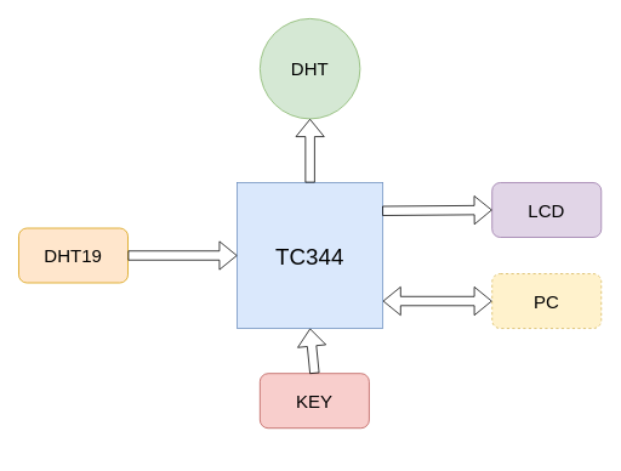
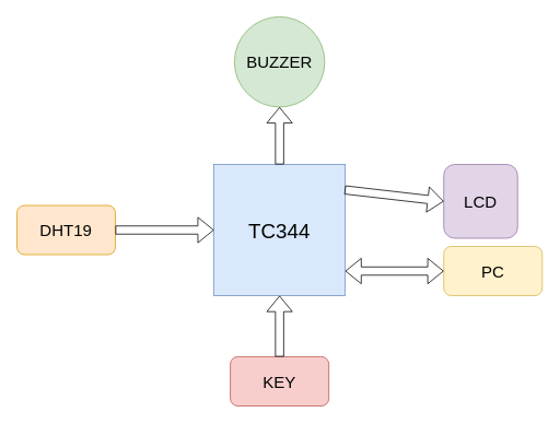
  <mxCell id="0" />
  <mxCell id="1" parent="0" />
  <mxCell id="2" value="&lt;font style=&quot;font-size: 20px;&quot;&gt;DHT19&lt;/font&gt;" style="rounded=1;whiteSpace=wrap;html=1;fillColor=#ffe6cc;strokeColor=#d79b00;" vertex="1" parent="1"><mxGeometry x="20" y="250" width="120" height="60" as="geometry" /></mxCell>
- <mxCell id="3" value="&lt;font style=&quot;font-size: 20px;&quot;&gt;KEY&lt;/font&gt;" style="rounded=1;whiteSpace=wrap;html=1;fillColor=#f8cecc;strokeColor=#b85450;" vertex="1" parent="1"><mxGeometry x="285" y="409.5" width="120" height="60" as="geometry" /></mxCell>
+ <mxCell id="3" value="&lt;font style=&quot;font-size: 20px;&quot;&gt;KEY&lt;/font&gt;" style="rounded=1;whiteSpace=wrap;html=1;fillColor=#f8cecc;strokeColor=#b85450;" vertex="1" parent="1"><mxGeometry x="280" y="434.5" width="120" height="60" as="geometry" /></mxCell>
  <mxCell id="4" value="&lt;font style=&quot;font-size: 25px;&quot;&gt;TC344&lt;/font&gt;" style="whiteSpace=wrap;html=1;aspect=fixed;fillColor=#dae8fc;strokeColor=#6c8ebf;fontSize=25;" vertex="1" parent="1"><mxGeometry x="260" y="200" width="160" height="160" as="geometry" /></mxCell>
- <mxCell id="5" value="&lt;font style=&quot;font-size: 20px;&quot;&gt;LCD&lt;/font&gt;" style="rounded=1;whiteSpace=wrap;html=1;fillColor=#e1d5e7;strokeColor=#9673a6;" vertex="1" parent="1"><mxGeometry x="540" y="200" width="120" height="60" as="geometry" /></mxCell>
- <mxCell id="6" value="&lt;font style=&quot;font-size: 20px;&quot;&gt;PC&lt;/font&gt;" style="rounded=1;whiteSpace=wrap;html=1;fillColor=#fff2cc;strokeColor=#d6b656;dashed=1;" vertex="1" parent="1"><mxGeometry x="540" y="300" width="120" height="60" as="geometry" /></mxCell>
- <mxCell id="7" value="DHT" style="ellipse;whiteSpace=wrap;html=1;aspect=fixed;fontFamily=Helvetica;fontSize=20;fillColor=#d5e8d4;strokeColor=#82b366;" vertex="1" parent="1"><mxGeometry x="285" y="20" width="110" height="110" as="geometry" /></mxCell>
+ <mxCell id="5" value="&lt;font style=&quot;font-size: 20px;&quot;&gt;LCD&lt;/font&gt;" style="rounded=1;whiteSpace=wrap;html=1;fillColor=#e1d5e7;strokeColor=#9673a6;" vertex="1" parent="1"><mxGeometry x="540" y="200" width="90" height="90" as="geometry" /></mxCell>
+ <mxCell id="6" value="&lt;font style=&quot;font-size: 20px;&quot;&gt;PC&lt;/font&gt;" style="rounded=1;whiteSpace=wrap;html=1;fillColor=#fff2cc;strokeColor=#d6b656;" vertex="1" parent="1"><mxGeometry x="540" y="300" width="120" height="60" as="geometry" /></mxCell>
+ <mxCell id="7" value="BUZZER" style="ellipse;whiteSpace=wrap;html=1;aspect=fixed;fontFamily=Helvetica;fontSize=20;fillColor=#d5e8d4;strokeColor=#82b366;" vertex="1" parent="1"><mxGeometry x="285" y="20" width="110" height="110" as="geometry" /></mxCell>
  <mxCell id="8" value="" style="shape=flexArrow;endArrow=classic;html=1;rounded=0;fontFamily=Helvetica;fontSize=20;entryX=0.5;entryY=1;entryDx=0;entryDy=0;exitX=0.5;exitY=0;exitDx=0;exitDy=0;" edge="1" parent="1" source="3" target="4"><mxGeometry width="50" height="50" relative="1" as="geometry"><mxPoint x="340" y="430" as="sourcePoint" /><mxPoint x="360" y="260" as="targetPoint" /></mxGeometry></mxCell>
  <mxCell id="9" value="" style="shape=flexArrow;endArrow=classic;html=1;rounded=0;fontFamily=Helvetica;fontSize=20;" edge="1" parent="1" source="4"><mxGeometry width="50" height="50" relative="1" as="geometry"><mxPoint x="310" y="310" as="sourcePoint" /><mxPoint x="340" y="130" as="targetPoint" /></mxGeometry></mxCell>
  <mxCell id="10" value="" style="shape=flexArrow;endArrow=classic;html=1;rounded=0;fontFamily=Helvetica;fontSize=20;exitX=1;exitY=0.5;exitDx=0;exitDy=0;entryX=0;entryY=0.5;entryDx=0;entryDy=0;" edge="1" parent="1" source="2" target="4"><mxGeometry width="50" height="50" relative="1" as="geometry"><mxPoint x="310" y="310" as="sourcePoint" /><mxPoint x="360" y="260" as="targetPoint" /></mxGeometry></mxCell>
  <mxCell id="11" value="" style="shape=flexArrow;endArrow=classic;html=1;rounded=0;fontFamily=Helvetica;fontSize=20;entryX=0;entryY=0.5;entryDx=0;entryDy=0;exitX=0.996;exitY=0.194;exitDx=0;exitDy=0;exitPerimeter=0;" edge="1" parent="1" source="4" target="5"><mxGeometry width="50" height="50" relative="1" as="geometry"><mxPoint x="310" y="310" as="sourcePoint" /><mxPoint x="360" y="260" as="targetPoint" /></mxGeometry></mxCell>
  <mxCell id="12" value="" style="shape=flexArrow;endArrow=classic;startArrow=classic;html=1;rounded=0;fontFamily=Helvetica;fontSize=20;entryX=0;entryY=0.5;entryDx=0;entryDy=0;" edge="1" parent="1" target="6"><mxGeometry width="100" height="100" relative="1" as="geometry"><mxPoint x="420" y="330" as="sourcePoint" /><mxPoint x="380" y="230" as="targetPoint" /></mxGeometry></mxCell>
